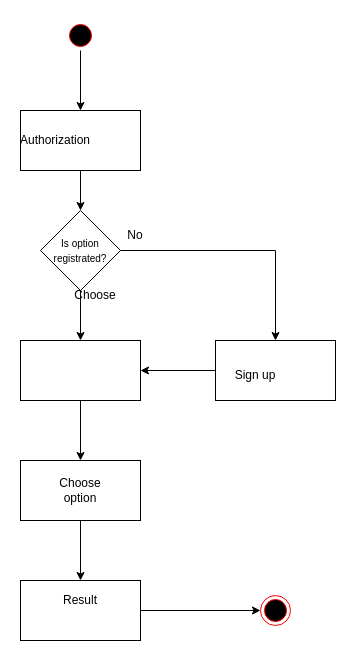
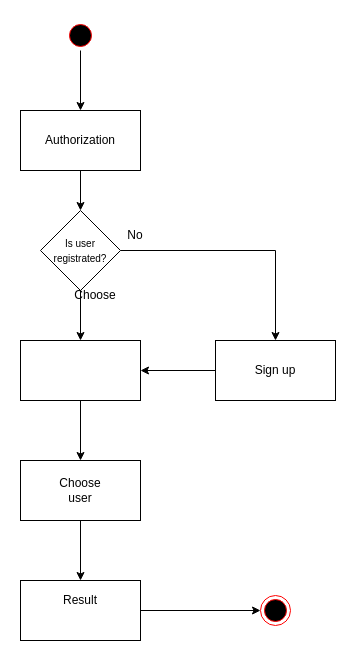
  <mxCell id="0" />
  <mxCell id="1" parent="0" />
  <mxCell id="2" value="" style="ellipse;shape=endState;fillColor=#000000;strokeColor=#ff0000" parent="1" vertex="1"><mxGeometry x="260" y="595" width="30" height="30" as="geometry" /></mxCell>
  <mxCell id="3" style="edgeStyle=orthogonalEdgeStyle;rounded=0;orthogonalLoop=1;jettySize=auto;html=1;exitX=0.5;exitY=1;exitDx=0;exitDy=0;entryX=0.5;entryY=0;entryDx=0;entryDy=0;" edge="1" parent="1" source="4" target="6"><mxGeometry relative="1" as="geometry" /></mxCell>
  <mxCell id="4" value="" style="ellipse;shape=startState;fillColor=#000000;strokeColor=#ff0000;" parent="1" vertex="1"><mxGeometry x="65" y="20" width="30" height="30" as="geometry" /></mxCell>
  <mxCell id="5" style="edgeStyle=orthogonalEdgeStyle;rounded=0;orthogonalLoop=1;jettySize=auto;html=1;exitX=0.5;exitY=1;exitDx=0;exitDy=0;entryX=0.5;entryY=0;entryDx=0;entryDy=0;" edge="1" parent="1" source="6" target="9"><mxGeometry relative="1" as="geometry" /></mxCell>
  <mxCell id="6" value="" style="rounded=0;whiteSpace=wrap;html=1;" vertex="1" parent="1"><mxGeometry x="20" y="110" width="120" height="60" as="geometry" /></mxCell>
- <mxCell id="7" value="Authorization" style="text;html=1;strokeColor=none;fillColor=none;align=center;verticalAlign=middle;whiteSpace=wrap;rounded=0;" vertex="1" parent="1"><mxGeometry x="25" y="125" width="60" height="30" as="geometry" /></mxCell>
+ <mxCell id="7" value="Authorization" style="text;html=1;strokeColor=none;fillColor=none;align=center;verticalAlign=middle;whiteSpace=wrap;rounded=0;" vertex="1" parent="1"><mxGeometry x="50" y="125" width="60" height="30" as="geometry" /></mxCell>
  <mxCell id="8" style="edgeStyle=orthogonalEdgeStyle;rounded=0;orthogonalLoop=1;jettySize=auto;html=1;exitX=0.5;exitY=1;exitDx=0;exitDy=0;entryX=0.5;entryY=0;entryDx=0;entryDy=0;" edge="1" parent="1" source="9" target="13"><mxGeometry relative="1" as="geometry" /></mxCell>
  <mxCell id="9" value="" style="rhombus;whiteSpace=wrap;html=1;" vertex="1" parent="1"><mxGeometry x="40" y="210" width="80" height="80" as="geometry" /></mxCell>
  <mxCell id="10" style="edgeStyle=orthogonalEdgeStyle;rounded=0;orthogonalLoop=1;jettySize=auto;html=1;entryX=0.5;entryY=0;entryDx=0;entryDy=0;exitX=1;exitY=0.5;exitDx=0;exitDy=0;" edge="1" parent="1" source="9" target="15"><mxGeometry relative="1" as="geometry"><mxPoint x="125" y="250" as="sourcePoint" /></mxGeometry></mxCell>
- <mxCell id="11" value="&lt;font style=&quot;font-size: 10px;&quot;&gt;Is option registrated?&lt;/font&gt;" style="text;html=1;strokeColor=none;fillColor=none;align=center;verticalAlign=middle;whiteSpace=wrap;rounded=0;" vertex="1" parent="1"><mxGeometry x="50" y="235" width="60" height="30" as="geometry" /></mxCell>
+ <mxCell id="11" value="&lt;font style=&quot;font-size: 10px;&quot;&gt;Is user registrated?&lt;/font&gt;" style="text;html=1;strokeColor=none;fillColor=none;align=center;verticalAlign=middle;whiteSpace=wrap;rounded=0;" vertex="1" parent="1"><mxGeometry x="50" y="235" width="60" height="30" as="geometry" /></mxCell>
  <mxCell id="12" style="edgeStyle=orthogonalEdgeStyle;rounded=0;orthogonalLoop=1;jettySize=auto;html=1;exitX=0.5;exitY=1;exitDx=0;exitDy=0;entryX=0.5;entryY=0;entryDx=0;entryDy=0;" edge="1" parent="1" source="13" target="20"><mxGeometry relative="1" as="geometry" /></mxCell>
  <mxCell id="13" value="" style="rounded=0;whiteSpace=wrap;html=1;" vertex="1" parent="1"><mxGeometry x="20" y="340" width="120" height="60" as="geometry" /></mxCell>
  <mxCell id="14" style="edgeStyle=orthogonalEdgeStyle;rounded=0;orthogonalLoop=1;jettySize=auto;html=1;exitX=0;exitY=0.5;exitDx=0;exitDy=0;entryX=1;entryY=0.5;entryDx=0;entryDy=0;" edge="1" parent="1" source="15" target="13"><mxGeometry relative="1" as="geometry" /></mxCell>
  <mxCell id="15" value="" style="rounded=0;whiteSpace=wrap;html=1;" vertex="1" parent="1"><mxGeometry x="215" y="340" width="120" height="60" as="geometry" /></mxCell>
  <mxCell id="16" value="No" style="text;html=1;strokeColor=none;fillColor=none;align=center;verticalAlign=middle;whiteSpace=wrap;rounded=0;" vertex="1" parent="1"><mxGeometry x="105" y="220" width="60" height="30" as="geometry" /></mxCell>
  <mxCell id="17" value="Choose" style="text;html=1;strokeColor=none;fillColor=none;align=center;verticalAlign=middle;whiteSpace=wrap;rounded=0;" vertex="1" parent="1"><mxGeometry x="65" y="280" width="60" height="30" as="geometry" /></mxCell>
- <mxCell id="18" value="Sign up" style="text;html=1;strokeColor=none;fillColor=none;align=center;verticalAlign=middle;whiteSpace=wrap;rounded=0;" vertex="1" parent="1"><mxGeometry x="225" y="360" width="60" height="30" as="geometry" /></mxCell>
+ <mxCell id="18" value="Sign up" style="text;html=1;strokeColor=none;fillColor=none;align=center;verticalAlign=middle;whiteSpace=wrap;rounded=0;" vertex="1" parent="1"><mxGeometry x="245" y="355" width="60" height="30" as="geometry" /></mxCell>
  <mxCell id="19" style="edgeStyle=orthogonalEdgeStyle;rounded=0;orthogonalLoop=1;jettySize=auto;html=1;exitX=0.5;exitY=1;exitDx=0;exitDy=0;entryX=0.5;entryY=0;entryDx=0;entryDy=0;" edge="1" parent="1" source="20" target="23"><mxGeometry relative="1" as="geometry" /></mxCell>
  <mxCell id="20" value="" style="rounded=0;whiteSpace=wrap;html=1;" vertex="1" parent="1"><mxGeometry x="20" y="460" width="120" height="60" as="geometry" /></mxCell>
- <mxCell id="21" value="Choose option" style="text;html=1;strokeColor=none;fillColor=none;align=center;verticalAlign=middle;whiteSpace=wrap;rounded=0;" vertex="1" parent="1"><mxGeometry x="50" y="475" width="60" height="30" as="geometry" /></mxCell>
+ <mxCell id="21" value="Choose user" style="text;html=1;strokeColor=none;fillColor=none;align=center;verticalAlign=middle;whiteSpace=wrap;rounded=0;" vertex="1" parent="1"><mxGeometry x="50" y="475" width="60" height="30" as="geometry" /></mxCell>
  <mxCell id="22" style="edgeStyle=orthogonalEdgeStyle;rounded=0;orthogonalLoop=1;jettySize=auto;html=1;exitX=1;exitY=0.5;exitDx=0;exitDy=0;entryX=0;entryY=0.5;entryDx=0;entryDy=0;" edge="1" parent="1" source="23" target="2"><mxGeometry relative="1" as="geometry" /></mxCell>
  <mxCell id="23" value="" style="rounded=0;whiteSpace=wrap;html=1;" vertex="1" parent="1"><mxGeometry x="20" y="580" width="120" height="60" as="geometry" /></mxCell>
  <mxCell id="24" value="Result" style="text;html=1;strokeColor=none;fillColor=none;align=center;verticalAlign=middle;whiteSpace=wrap;rounded=0;" vertex="1" parent="1"><mxGeometry x="50" y="585" width="60" height="30" as="geometry" /></mxCell>
